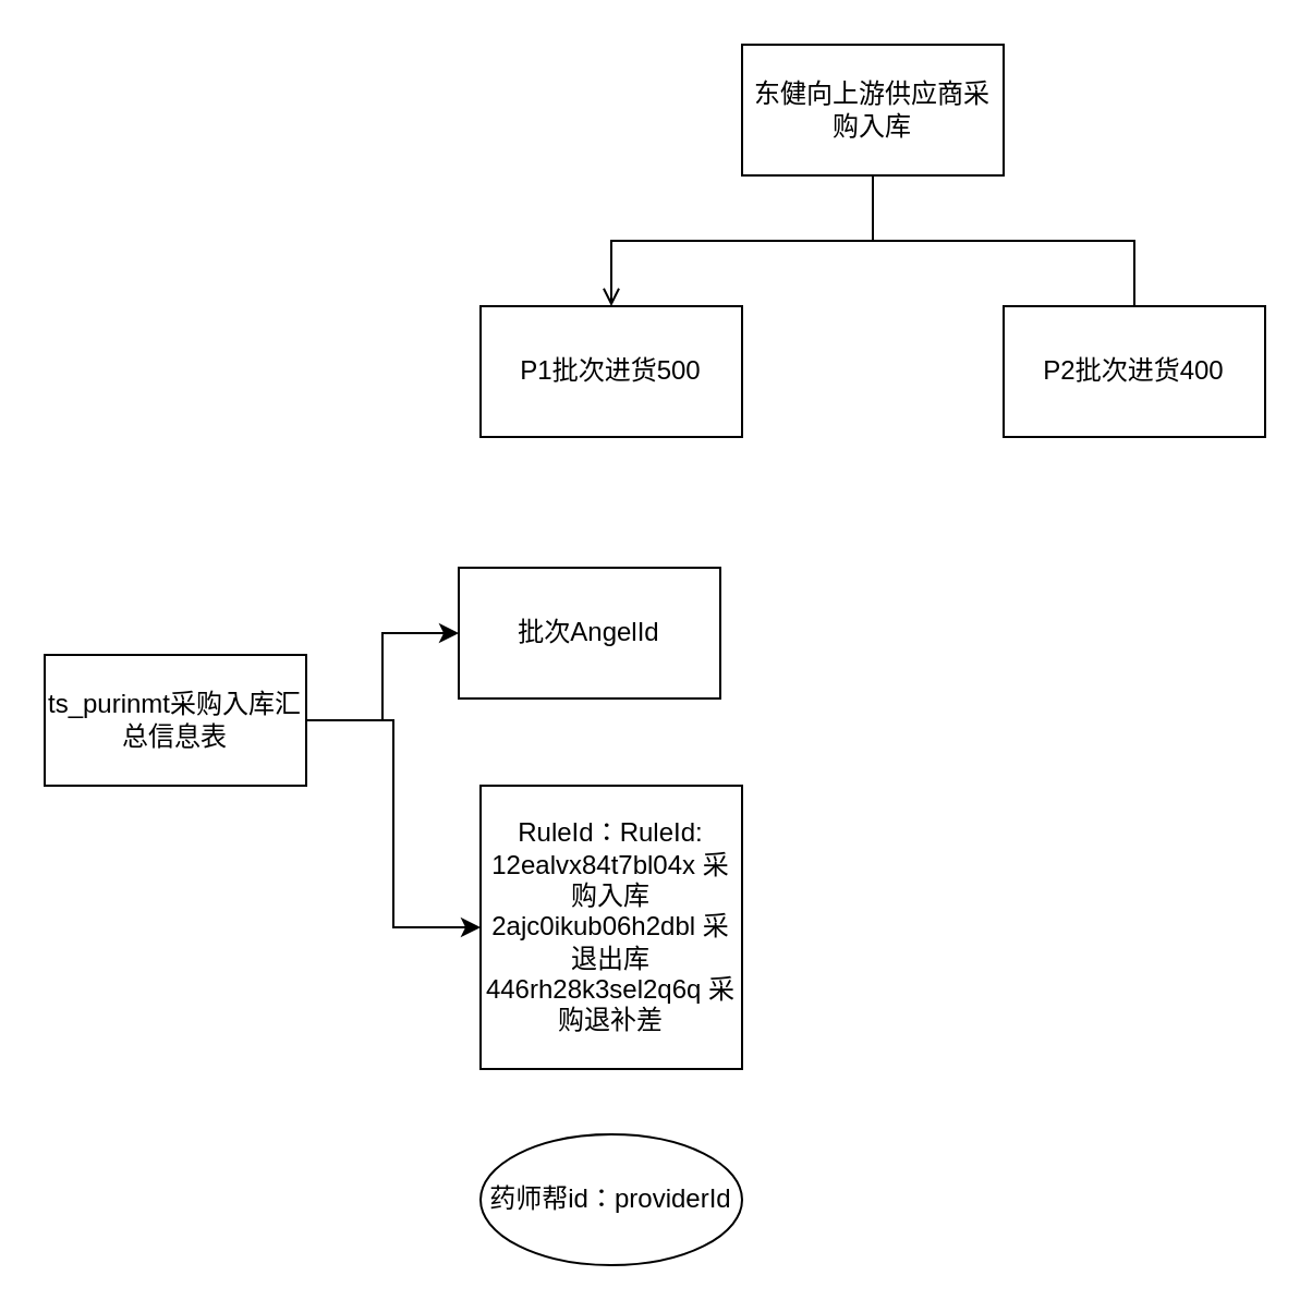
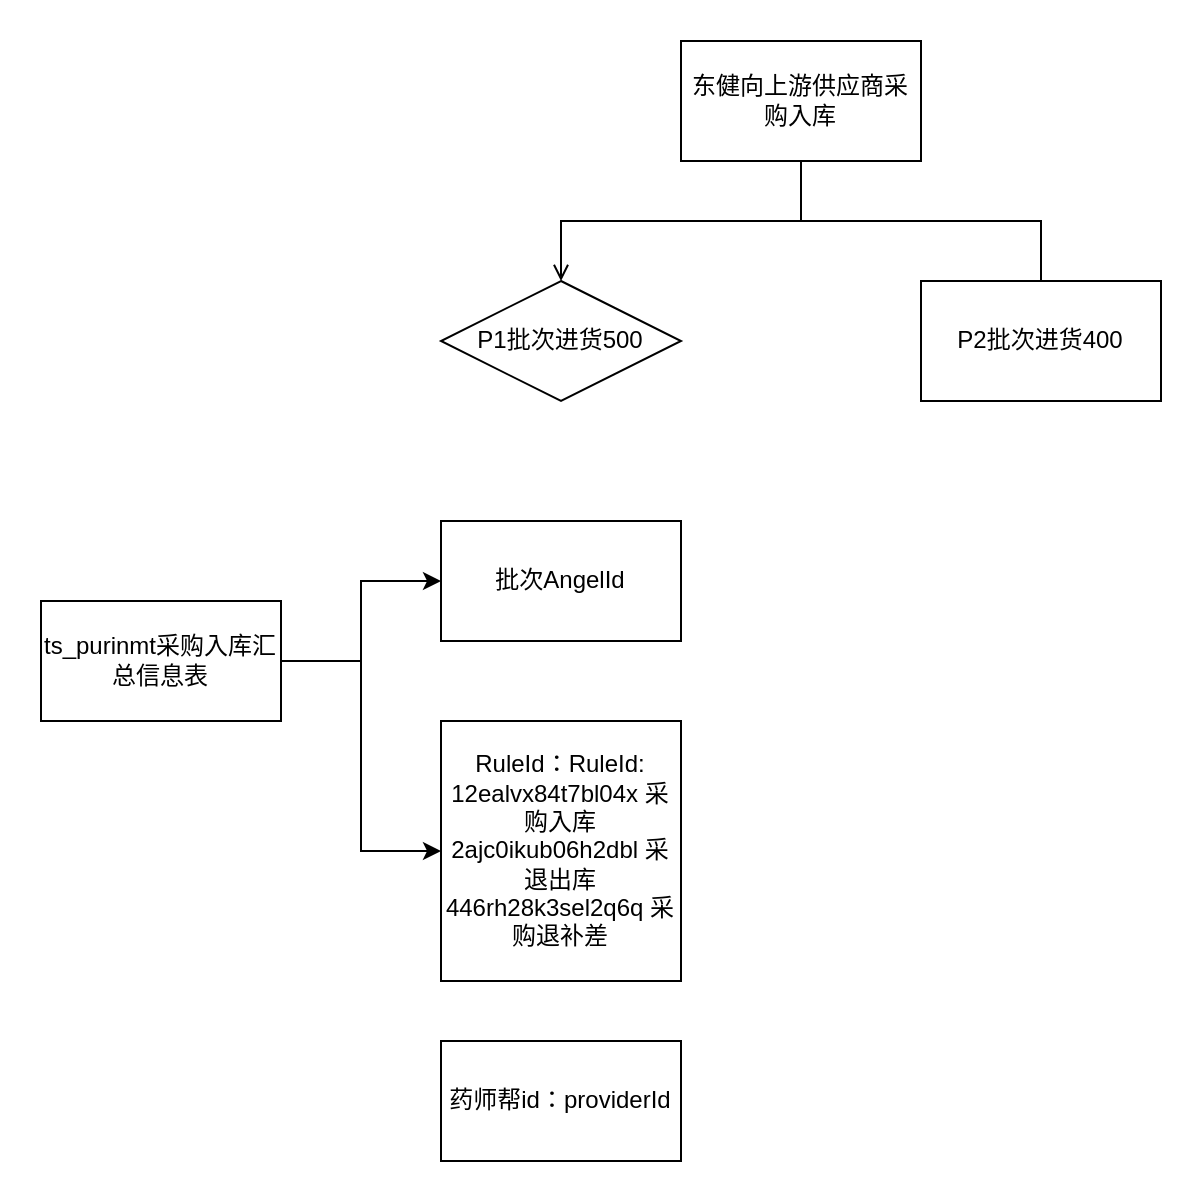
  <mxCell id="0" />
  <mxCell id="1" parent="0" />
  <mxCell id="2" style="edgeStyle=orthogonalEdgeStyle;rounded=0;orthogonalLoop=1;jettySize=auto;html=1;entryX=0.5;entryY=0;entryDx=0;entryDy=0;endArrow=open;" edge="1" parent="1" source="4" target="5"><mxGeometry relative="1" as="geometry" /></mxCell>
  <mxCell id="3" style="edgeStyle=orthogonalEdgeStyle;rounded=0;orthogonalLoop=1;jettySize=auto;html=1;endArrow=none;" edge="1" parent="1" source="4" target="6"><mxGeometry relative="1" as="geometry" /></mxCell>
  <mxCell id="4" value="东健向上游供应商采购入库" style="rounded=0;whiteSpace=wrap;html=1;" vertex="1" parent="1"><mxGeometry x="340" y="20" width="120" height="60" as="geometry" /></mxCell>
- <mxCell id="5" value="P1批次进货500" style="rounded=0;whiteSpace=wrap;html=1;" vertex="1" parent="1"><mxGeometry x="220" y="140" width="120" height="60" as="geometry" /></mxCell>
+ <mxCell id="5" value="P1批次进货500" style="rhombus;whiteSpace=wrap;html=1;" vertex="1" parent="1"><mxGeometry x="220" y="140" width="120" height="60" as="geometry" /></mxCell>
  <mxCell id="6" value="P2批次进货400" style="rounded=0;whiteSpace=wrap;html=1;" vertex="1" parent="1"><mxGeometry x="460" y="140" width="120" height="60" as="geometry" /></mxCell>
  <mxCell id="7" style="edgeStyle=orthogonalEdgeStyle;rounded=0;orthogonalLoop=1;jettySize=auto;html=1;entryX=0;entryY=0.5;entryDx=0;entryDy=0;" edge="1" parent="1" source="9" target="10"><mxGeometry relative="1" as="geometry" /></mxCell>
  <mxCell id="8" style="edgeStyle=orthogonalEdgeStyle;rounded=0;orthogonalLoop=1;jettySize=auto;html=1;entryX=0;entryY=0.5;entryDx=0;entryDy=0;" edge="1" parent="1" source="9" target="11"><mxGeometry relative="1" as="geometry" /></mxCell>
  <mxCell id="9" value="ts_purinmt采购入库汇总信息表" style="rounded=0;whiteSpace=wrap;html=1;" vertex="1" parent="1"><mxGeometry x="20" y="300" width="120" height="60" as="geometry" /></mxCell>
- <mxCell id="10" value="批次AngelId" style="rounded=0;whiteSpace=wrap;html=1;" vertex="1" parent="1"><mxGeometry x="210" y="260" width="120" height="60" as="geometry" /></mxCell>
+ <mxCell id="10" value="批次AngelId" style="rounded=0;whiteSpace=wrap;html=1;" vertex="1" parent="1"><mxGeometry x="220" y="260" width="120" height="60" as="geometry" /></mxCell>
  <mxCell id="11" value="RuleId：&lt;span&gt;RuleId:&lt;/span&gt;&lt;div&gt;12ealvx84t7bl04x 采购入库&lt;/div&gt;&lt;div&gt;2ajc0ikub06h2dbl 采退出库446rh28k3sel2q6q 采购退补差&lt;/div&gt;" style="rounded=0;whiteSpace=wrap;html=1;" vertex="1" parent="1"><mxGeometry x="220" y="360" width="120" height="130" as="geometry" /></mxCell>
- <mxCell id="12" value="药师帮id：providerId" style="ellipse;whiteSpace=wrap;html=1;" vertex="1" parent="1"><mxGeometry x="220" y="520" width="120" height="60" as="geometry" /></mxCell>
+ <mxCell id="12" value="药师帮id：providerId" style="rounded=0;whiteSpace=wrap;html=1;" vertex="1" parent="1"><mxGeometry x="220" y="520" width="120" height="60" as="geometry" /></mxCell>
